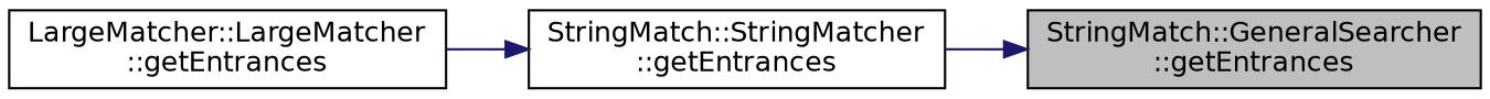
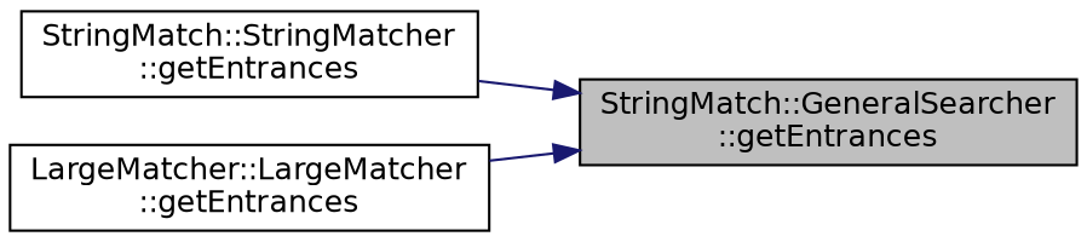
  digraph {
    rankdir=RL
    node [color=black fillcolor=white fontname=Helvetica fontsize=12 shape=record style=filled]
    edge [color=midnightblue dir=back fontname=Helvetica fontsize=12 labelfontname=Helvetica labelfontsize=12 style=solid]
    n1 [fillcolor=grey75 fontcolor=black height=0.2 label="StringMatch::GeneralSearcher\l::getEntrances" width=0.4]
    n2 [height=0.2 label="StringMatch::StringMatcher\l::getEntrances" width=0.4]
    n3 [height=0.2 label="LargeMatcher::LargeMatcher\l::getEntrances" width=0.4]
    n1 -> n2
-   n2 -> n3
+   n1 -> n3
  }
